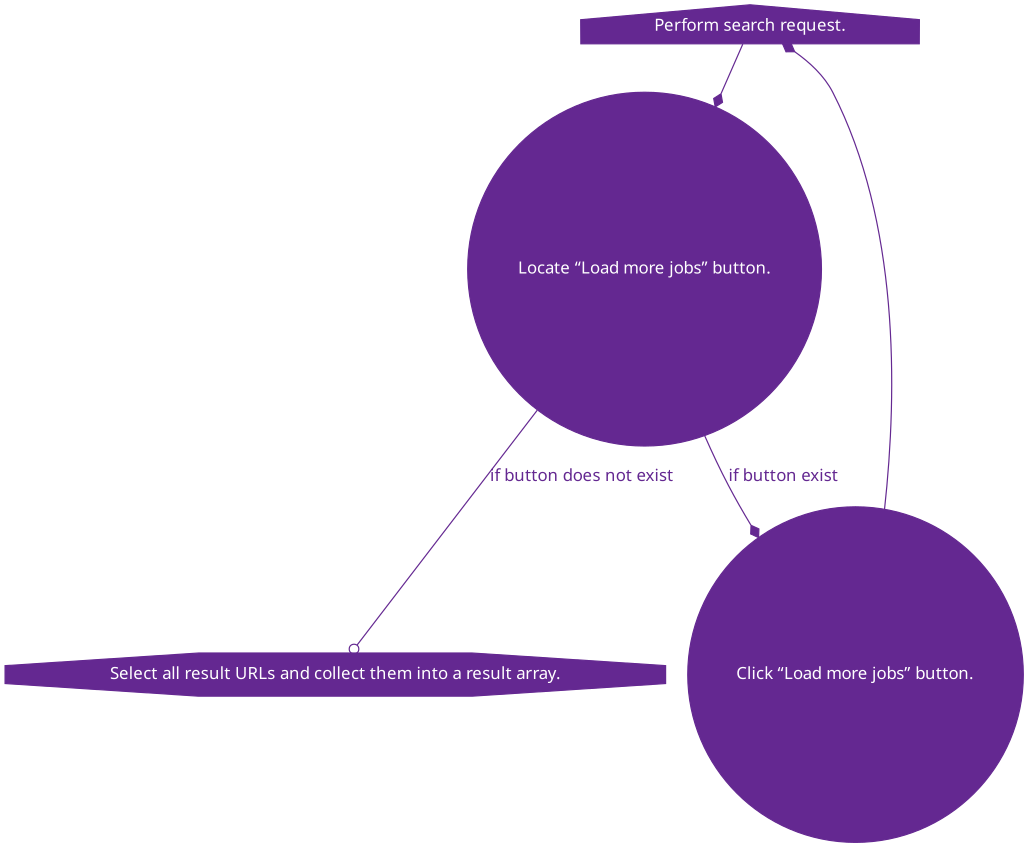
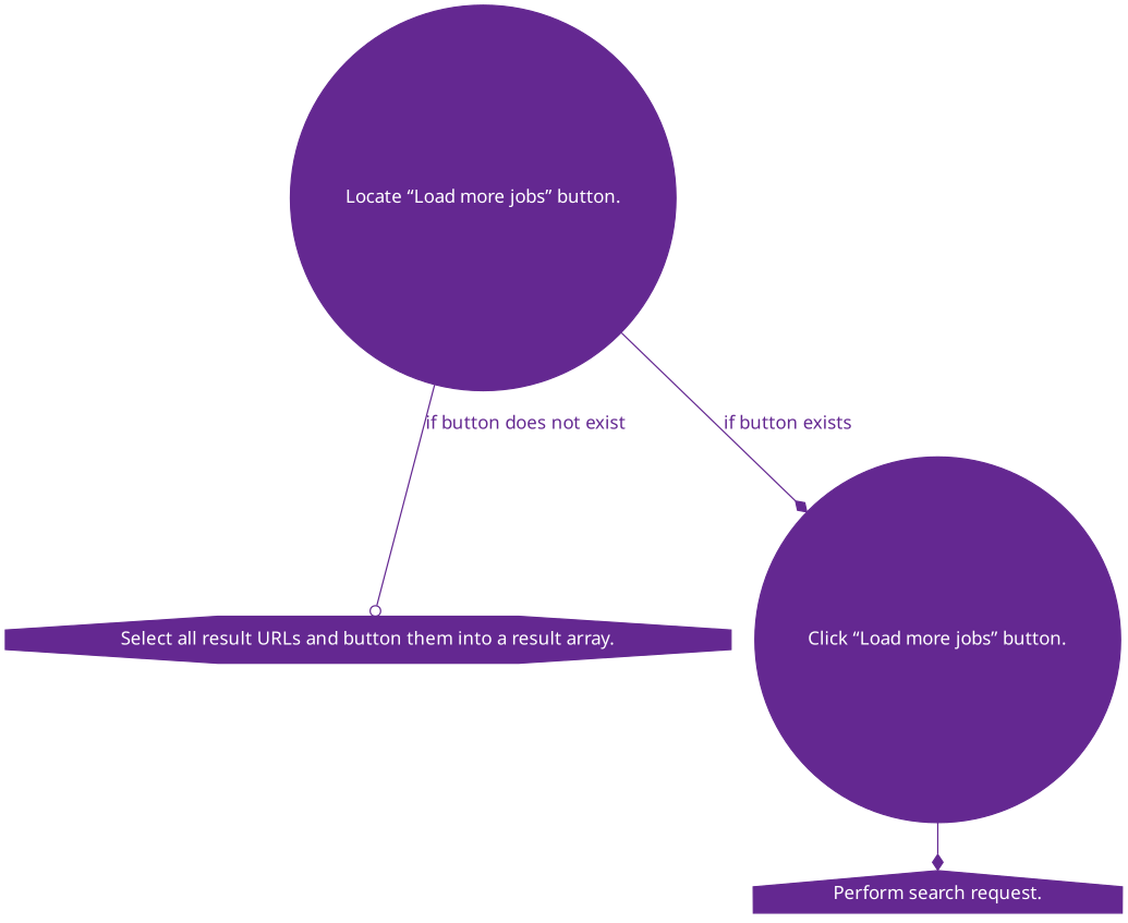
  digraph {
    fontname="sans-serif"
    node [color="#642891" fontcolor=white fontname="sans-serif" shape=circle style=filled]
    edge [arrowhead=diamond color="#642891" fontcolor="#642891" fontname="sans-serif"]
    n1 [label="Perform search request." shape=house]
    n2 [label="Locate “Load more jobs” button."]
-   n3 [label="Select all result URLs and collect them into a result array." shape=octagon]
+   n3 [label="Select all result URLs and button them into a result array." shape=octagon]
    n4 [label="Click “Load more jobs” button."]
-   n1 -> n2
    n2 -> n3 [arrowhead=odot label="if button does not exist"]
-   n2 -> n4 [label="if button exist"]
+   n2 -> n4 [label="if button exists"]
    n4 -> n1
  }
